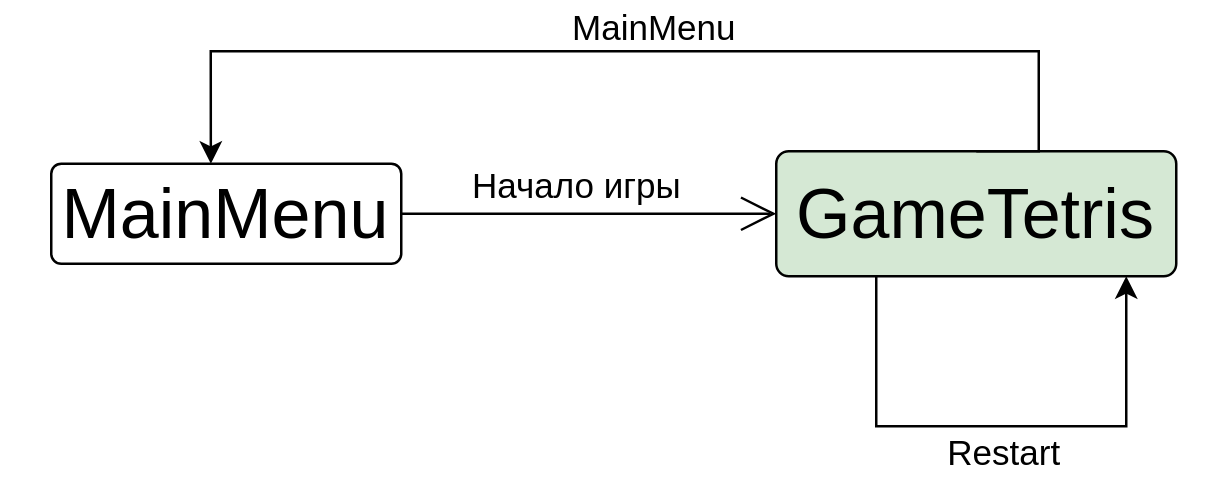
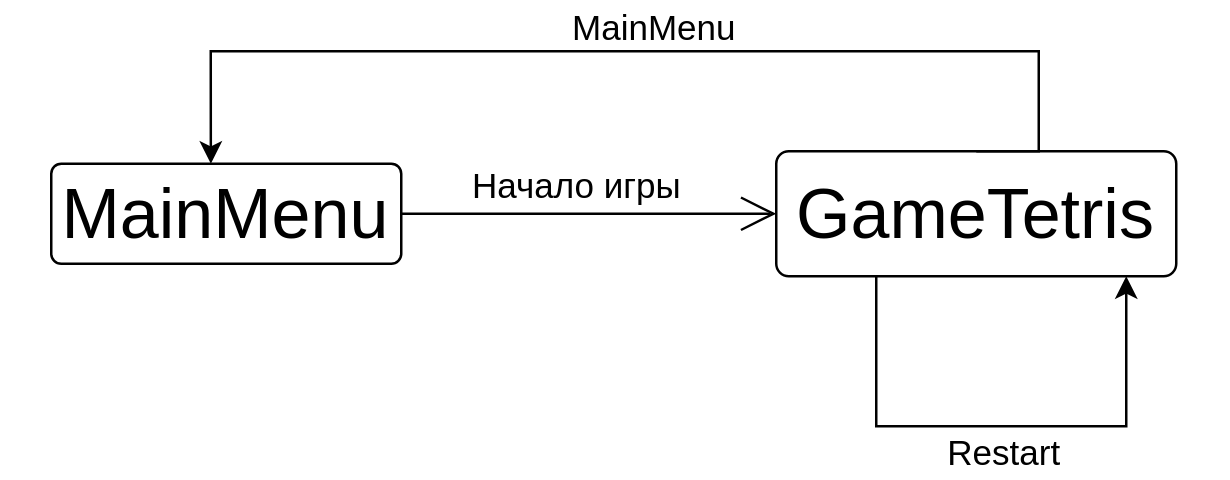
  <mxCell id="0" />
  <mxCell id="1" parent="0" />
  <mxCell id="2" value="&lt;font style=&quot;font-size: 28px;&quot;&gt;MainMenu&lt;/font&gt;" style="rounded=1;arcSize=10;whiteSpace=wrap;html=1;align=center;" vertex="1" parent="1"><mxGeometry x="20" y="65" width="140" height="40" as="geometry" /></mxCell>
- <mxCell id="3" value="&lt;font style=&quot;font-size: 28px;&quot;&gt;GameTetris&lt;/font&gt;" style="rounded=1;arcSize=10;whiteSpace=wrap;html=1;align=center;fillColor=#d5e8d4;" vertex="1" parent="1"><mxGeometry x="310" y="60" width="160" height="50" as="geometry" /></mxCell>
+ <mxCell id="3" value="&lt;font style=&quot;font-size: 28px;&quot;&gt;GameTetris&lt;/font&gt;" style="rounded=1;arcSize=10;whiteSpace=wrap;html=1;align=center;" vertex="1" parent="1"><mxGeometry x="310" y="60" width="160" height="50" as="geometry" /></mxCell>
  <mxCell id="4" value="" style="endArrow=open;endFill=1;endSize=12;html=1;rounded=0;exitX=1;exitY=0.5;exitDx=0;exitDy=0;" edge="1" parent="1" source="2" target="3"><mxGeometry width="160" relative="1" as="geometry"><mxPoint x="170" y="160" as="sourcePoint" /><mxPoint x="330" y="160" as="targetPoint" /></mxGeometry></mxCell>
  <mxCell id="5" value="&lt;font style=&quot;font-size: 14px;&quot;&gt;Начало игры&lt;/font&gt;" style="edgeLabel;html=1;align=center;verticalAlign=middle;resizable=0;points=[];" vertex="1" connectable="0" parent="4"><mxGeometry x="0.267" y="1" relative="1" as="geometry"><mxPoint x="-26" y="-11" as="offset" /></mxGeometry></mxCell>
  <mxCell id="6" value="" style="endArrow=classic;html=1;rounded=0;exitX=0.25;exitY=1;exitDx=0;exitDy=0;edgeStyle=orthogonalEdgeStyle;" edge="1" parent="1" source="3" target="3"><mxGeometry relative="1" as="geometry"><mxPoint x="361.27" y="120" as="sourcePoint" /><mxPoint x="466.27" y="120" as="targetPoint" /><Array as="points"><mxPoint x="350" y="170" /><mxPoint x="450" y="170" /></Array></mxGeometry></mxCell>
  <mxCell id="7" value="&lt;font style=&quot;font-size: 14px;&quot;&gt;Restart&lt;/font&gt;" style="edgeLabel;resizable=0;html=1;align=center;verticalAlign=middle;" connectable="0" vertex="1" parent="6"><mxGeometry relative="1" as="geometry"><mxPoint y="10" as="offset" /></mxGeometry></mxCell>
  <mxCell id="8" value="" style="endArrow=classic;html=1;rounded=0;exitX=0.5;exitY=0;exitDx=0;exitDy=0;entryX=0.456;entryY=0;entryDx=0;entryDy=0;entryPerimeter=0;edgeStyle=orthogonalEdgeStyle;" edge="1" parent="1" source="3" target="2"><mxGeometry relative="1" as="geometry"><mxPoint x="200" y="160" as="sourcePoint" /><mxPoint x="300" y="160" as="targetPoint" /><Array as="points"><mxPoint x="415" y="20" /><mxPoint x="84" y="20" /></Array></mxGeometry></mxCell>
  <mxCell id="9" value="&lt;font style=&quot;font-size: 14px;&quot;&gt;MainMenu&lt;/font&gt;" style="edgeLabel;resizable=0;html=1;align=center;verticalAlign=middle;" connectable="0" vertex="1" parent="8"><mxGeometry relative="1" as="geometry"><mxPoint x="1" y="-10" as="offset" /></mxGeometry></mxCell>
